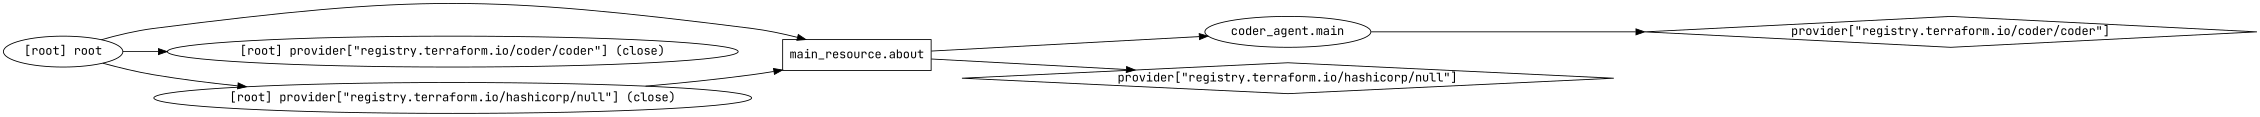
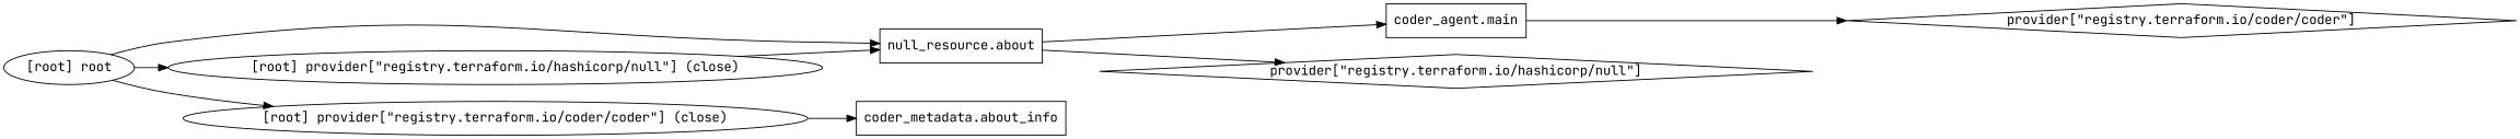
  digraph {
    compound=true
    fontname="JetBrains Mono"
    newrank=true
    rankdir=LR
    node [fontname="JetBrains Mono"]
    edge [fontname="JetBrains Mono"]
-   n1 [label="coder_agent.main" shape=ellipse]
+   n1 [label="coder_agent.main" shape=box]
    n2 [label="provider[\"registry.terraform.io/coder/coder\"]" shape=diamond]
-   n4 [label="main_resource.about" shape=box]
+   n3 [label="coder_metadata.about_info" shape=box]
+   n4 [label="null_resource.about" shape=box]
    n5 [label="provider[\"registry.terraform.io/hashicorp/null\"]" shape=diamond]
    "[root] provider[\"registry.terraform.io/coder/coder\"] (close)"
    "[root] provider[\"registry.terraform.io/hashicorp/null\"] (close)"
    "[root] root"
    subgraph sub_1 {
      n1
      n2
+     n3
      n4
      n5
      "[root] provider[\"registry.terraform.io/coder/coder\"] (close)"
      "[root] provider[\"registry.terraform.io/hashicorp/null\"] (close)"
      "[root] root"
    }
    n1 -> n2
    n4 -> n1
    n4 -> n5
+   "[root] provider[\"registry.terraform.io/coder/coder\"] (close)" -> n3
    "[root] provider[\"registry.terraform.io/hashicorp/null\"] (close)" -> n4
    "[root] root" -> n4
    "[root] root" -> "[root] provider[\"registry.terraform.io/coder/coder\"] (close)"
    "[root] root" -> "[root] provider[\"registry.terraform.io/hashicorp/null\"] (close)"
  }
